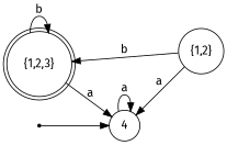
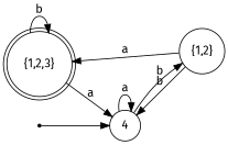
  digraph {
    fontname="Fira Sans"
    ordering=in
    rankdir=LR
    node [fontname="Fira Sans" shape=circle]
    edge [fontname="Fira Sans"]
    "{1,2,3}" [shape=doublecircle]
    n2 [label=4]
    "{1,2}"
    ENTRY [shape=point]
    "{1,2,3}" -> "{1,2,3}" [label=b]
    "{1,2,3}" -> n2 [label=a]
    n2 -> n2 [label=a]
-   "{1,2}" -> "{1,2,3}" [label=b]
-   "{1,2}" -> n2 [label=a]
+   n2 -> "{1,2}" [label=b]
+   "{1,2}" -> "{1,2,3}" [label=a]
+   "{1,2}" -> n2 [label=b]
    ENTRY -> n2
  }
